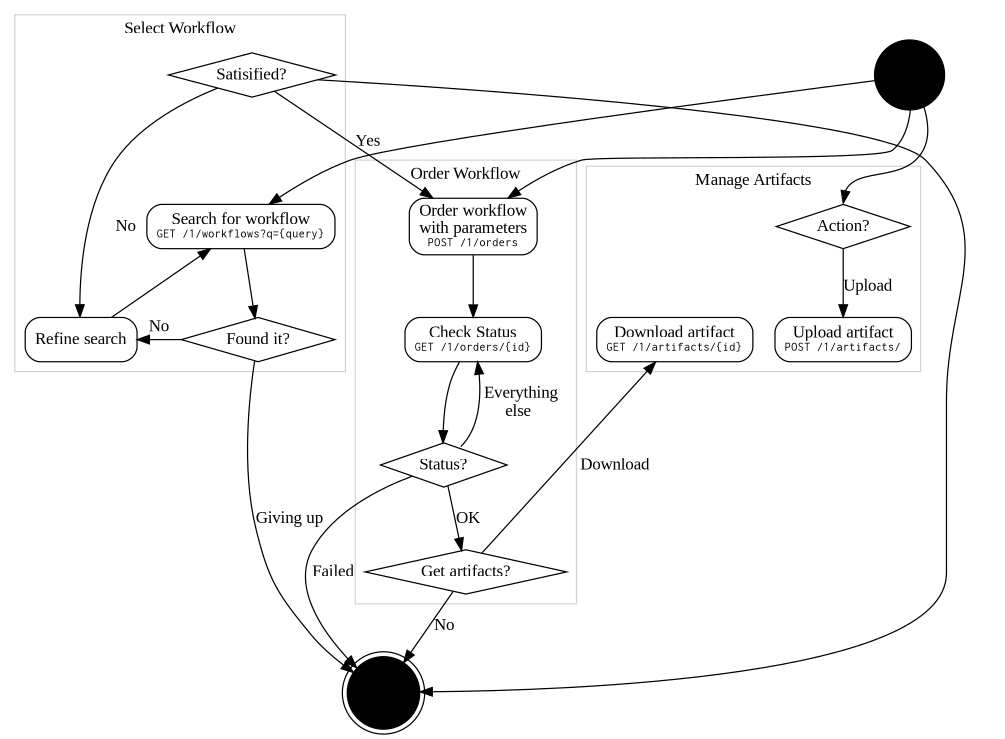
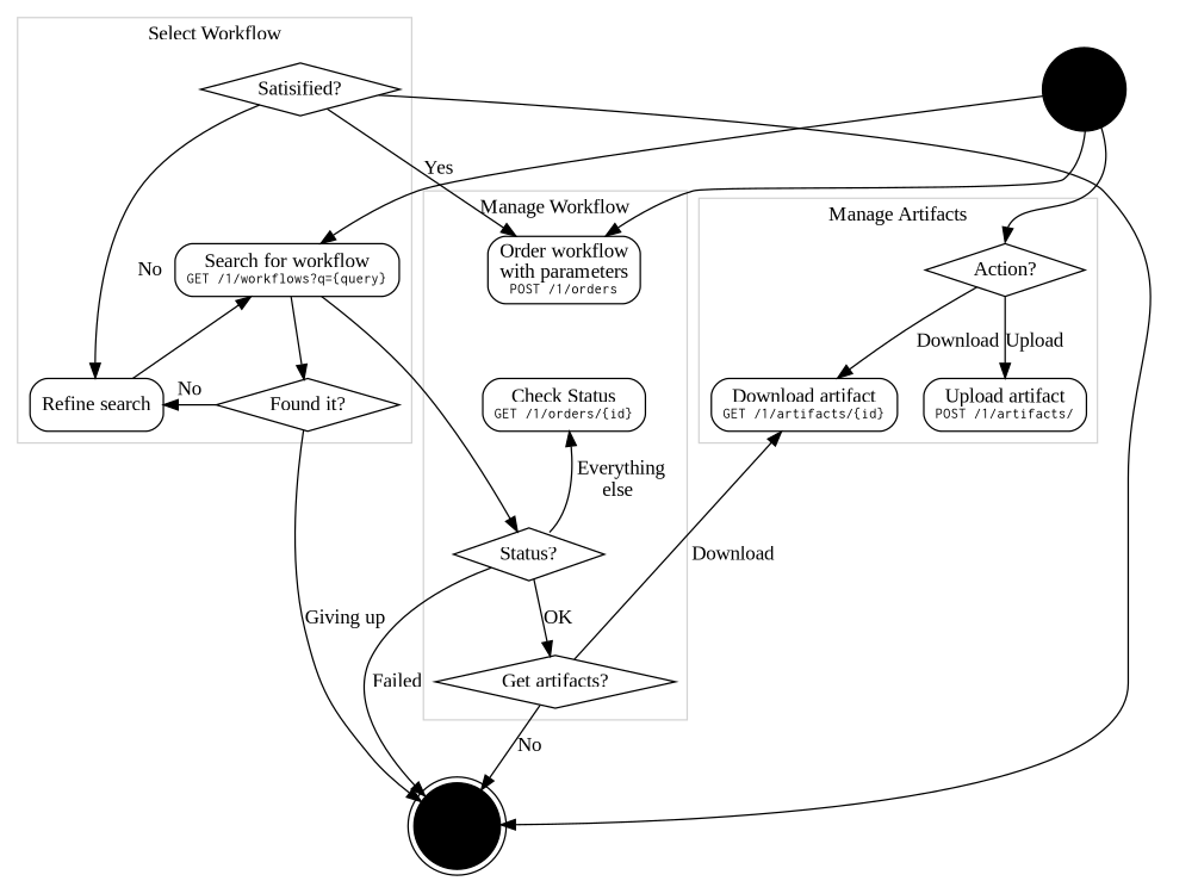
  digraph {
    fontname="Liberation Serif"
    newrank=true
    node [fontname="Liberation Serif" shape=rect style=rounded]
    edge [fontname="Liberation Serif"]
    n1 [label=<<FONT>Search for workflow</FONT><BR/><FONT POINT-SIZE="10" FACE="courier">GET /1/workflows?q={query}</FONT>>]
    n2 [label=<<FONT>Order workflow<BR/>with parameters</FONT><BR/><FONT POINT-SIZE="10" FACE="courier">POST /1/orders</FONT>>]
    n3 [label="Action?" shape=diamond style=wedged]
    n4 [label=<<FONT>Check Status</FONT><BR/><FONT POINT-SIZE="10" FACE="courier">GET /1/orders/{id}</FONT>>]
    n5 [label=<<FONT>Download artifact</FONT><BR/><FONT POINT-SIZE="10" FACE="courier">GET /1/artifacts/{id}</FONT>>]
    n6 [label="Refine search"]
    n7 [label="Found it?" shape=diamond style=wedged]
    n8 [label="Satisified?" shape=diamond style=wedged]
    n9 [label="Status?" shape=diamond style=wedged]
    n10 [label="Get artifacts?" shape=diamond style=wedged]
    n11 [label=<<FONT>Upload artifact</FONT><BR/><FONT POINT-SIZE="10" FACE="courier">POST /1/artifacts/</FONT>>]
    end [color=black shape=doublecircle style=filled width=0.3]
    start [color=black shape=circle style=filled width=0.3]
    subgraph sub_1 {
      rank=same
      n1
      n2
      n3
    }
    subgraph sub_2 {
      rank=same
      n4
      n5
    }
    subgraph cluster_3 {
      color=lightgrey
      label="Select Workflow"
      n1
      n8
      subgraph sub_4 {
        color=lightgrey
        label="Select Workflow"
        rank=same
        n6
        n7
      }
    }
    subgraph cluster_5 {
      color=lightgrey
-     label="Order Workflow"
+     label="Manage Workflow"
      n2
      n4
      n9
      n10
    }
    subgraph cluster_6 {
      color=lightgrey
      label="Manage Artifacts"
      n3
      n5
      n11
    }
    n1 -> n7
-   n2 -> n4
+   n3 -> n5 [label="  Download"]
    n3 -> n11 [label=Upload]
-   n4 -> n9
+   n1 -> n9
    n6 -> n1
    n7 -> n6 [label=No]
    n7 -> end [label="Giving up"]
    n8 -> n2 [label=Yes]
    n8 -> n6 [label=No]
    n8 -> end
    n9 -> n4 [label=" Everything\nelse" tailport=ne]
    n9 -> n10 [label=OK]
    n9 -> end [label=Failed]
    n10 -> n5 [label=Download]
    n10 -> end [label=No]
    start -> n1
    start -> n2
    start -> n3 [headport=n]
  }
